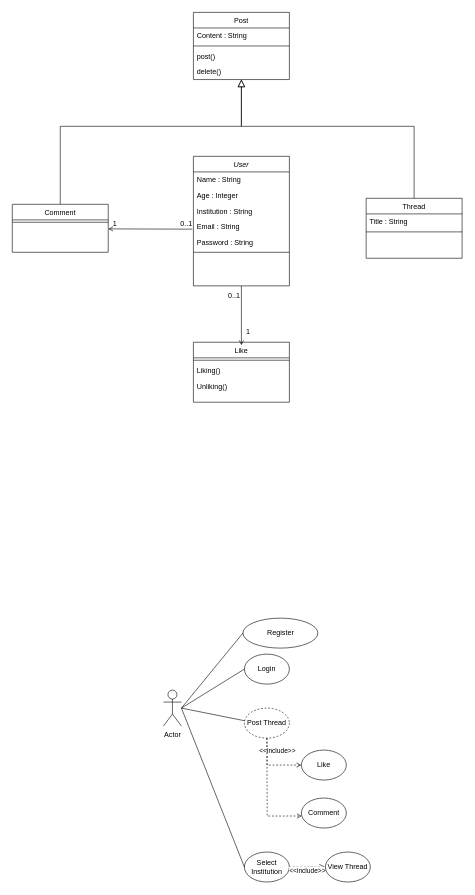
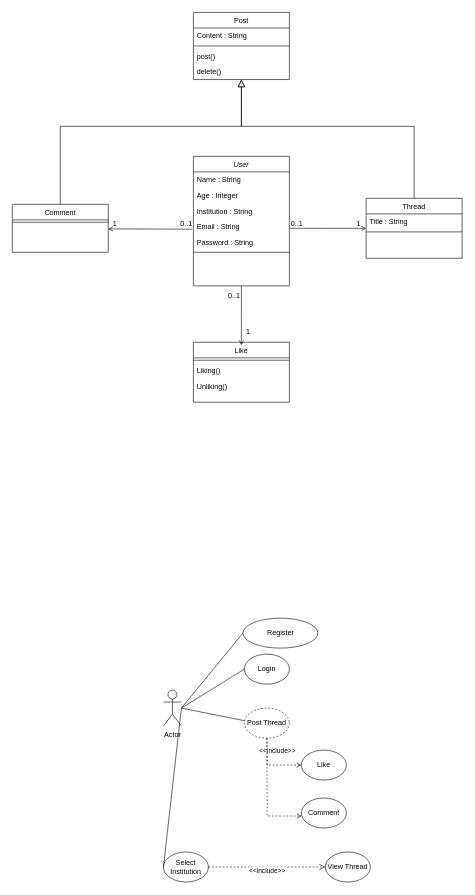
  <mxCell id="0" />
  <mxCell id="1" parent="0" />
  <mxCell id="2" value="User" style="swimlane;fontStyle=2;align=center;verticalAlign=top;childLayout=stackLayout;horizontal=1;startSize=26;horizontalStack=0;resizeParent=1;resizeLast=0;collapsible=1;marginBottom=0;rounded=0;shadow=0;strokeWidth=1;" parent="1" vertex="1"><mxGeometry x="322" y="260" width="160" height="216" as="geometry"><mxRectangle x="230" y="140" width="160" height="26" as="alternateBounds" /></mxGeometry></mxCell>
  <mxCell id="3" value="Name : String" style="text;align=left;verticalAlign=top;spacingLeft=4;spacingRight=4;overflow=hidden;rotatable=0;points=[[0,0.5],[1,0.5]];portConstraint=eastwest;" parent="2" vertex="1"><mxGeometry y="26" width="160" height="26" as="geometry" /></mxCell>
  <mxCell id="4" value="Age : Integer" style="text;align=left;verticalAlign=top;spacingLeft=4;spacingRight=4;overflow=hidden;rotatable=0;points=[[0,0.5],[1,0.5]];portConstraint=eastwest;rounded=0;shadow=0;html=0;" parent="2" vertex="1"><mxGeometry y="52" width="160" height="26" as="geometry" /></mxCell>
  <mxCell id="5" value="Institution : String" style="text;align=left;verticalAlign=top;spacingLeft=4;spacingRight=4;overflow=hidden;rotatable=0;points=[[0,0.5],[1,0.5]];portConstraint=eastwest;rounded=0;shadow=0;html=0;" parent="2" vertex="1"><mxGeometry y="78" width="160" height="26" as="geometry" /></mxCell>
  <mxCell id="6" value="Email : String" style="text;align=left;verticalAlign=top;spacingLeft=4;spacingRight=4;overflow=hidden;rotatable=0;points=[[0,0.5],[1,0.5]];portConstraint=eastwest;rounded=0;shadow=0;html=0;" parent="2" vertex="1"><mxGeometry y="104" width="160" height="26" as="geometry" /></mxCell>
  <mxCell id="7" value="Password : String" style="text;align=left;verticalAlign=top;spacingLeft=4;spacingRight=4;overflow=hidden;rotatable=0;points=[[0,0.5],[1,0.5]];portConstraint=eastwest;rounded=0;shadow=0;html=0;" parent="2" vertex="1"><mxGeometry y="130" width="160" height="26" as="geometry" /></mxCell>
  <mxCell id="8" value="" style="line;html=1;strokeWidth=1;align=left;verticalAlign=middle;spacingTop=-1;spacingLeft=3;spacingRight=3;rotatable=0;labelPosition=right;points=[];portConstraint=eastwest;" parent="2" vertex="1"><mxGeometry y="156" width="160" height="8" as="geometry" /></mxCell>
  <mxCell id="9" value="" style="endArrow=block;endSize=10;endFill=0;shadow=0;strokeWidth=1;rounded=0;edgeStyle=elbowEdgeStyle;elbow=vertical;exitX=0.5;exitY=0;exitDx=0;exitDy=0;entryX=0.5;entryY=1;entryDx=0;entryDy=0;" parent="1" source="18" target="37" edge="1"><mxGeometry width="160" relative="1" as="geometry"><mxPoint x="302" y="393" as="sourcePoint" /><mxPoint x="302" y="393" as="targetPoint" /><Array as="points"><mxPoint x="362" y="210" /><mxPoint x="302" y="240" /></Array></mxGeometry></mxCell>
  <mxCell id="10" value="" style="endArrow=block;endSize=10;endFill=0;shadow=0;strokeWidth=1;rounded=0;edgeStyle=elbowEdgeStyle;elbow=vertical;exitX=0.5;exitY=0;exitDx=0;exitDy=0;entryX=0.5;entryY=1;entryDx=0;entryDy=0;" parent="1" source="11" target="37" edge="1"><mxGeometry width="160" relative="1" as="geometry"><mxPoint x="312" y="563" as="sourcePoint" /><mxPoint x="412" y="461" as="targetPoint" /><Array as="points"><mxPoint x="482" y="210" /><mxPoint x="562" y="240" /></Array></mxGeometry></mxCell>
  <mxCell id="11" value="Thread" style="swimlane;fontStyle=0;align=center;verticalAlign=top;childLayout=stackLayout;horizontal=1;startSize=26;horizontalStack=0;resizeParent=1;resizeLast=0;collapsible=1;marginBottom=0;rounded=0;shadow=0;strokeWidth=1;" parent="1" vertex="1"><mxGeometry x="610" y="330" width="160" height="100" as="geometry"><mxRectangle x="550" y="140" width="160" height="26" as="alternateBounds" /></mxGeometry></mxCell>
  <mxCell id="12" value="Title : String" style="text;align=left;verticalAlign=top;spacingLeft=4;spacingRight=4;overflow=hidden;rotatable=0;points=[[0,0.5],[1,0.5]];portConstraint=eastwest;" parent="11" vertex="1"><mxGeometry y="26" width="160" height="26" as="geometry" /></mxCell>
  <mxCell id="13" value="" style="line;html=1;strokeWidth=1;align=left;verticalAlign=middle;spacingTop=-1;spacingLeft=3;spacingRight=3;rotatable=0;labelPosition=right;points=[];portConstraint=eastwest;" parent="11" vertex="1"><mxGeometry y="52" width="160" height="8" as="geometry" /></mxCell>
+ <mxCell id="14" value="" style="endArrow=open;shadow=0;strokeWidth=1;rounded=0;endFill=1;edgeStyle=elbowEdgeStyle;elbow=vertical;" parent="1" source="2" target="11" edge="1"><mxGeometry x="0.5" y="41" relative="1" as="geometry"><mxPoint x="482" y="382" as="sourcePoint" /><mxPoint x="642" y="382" as="targetPoint" /><mxPoint x="-40" y="32" as="offset" /></mxGeometry></mxCell>
+ <mxCell id="15" value="0..1" style="resizable=0;align=left;verticalAlign=bottom;labelBackgroundColor=none;fontSize=12;" parent="14" connectable="0" vertex="1"><mxGeometry x="-1" relative="1" as="geometry"><mxPoint x="1" y="1" as="offset" /></mxGeometry></mxCell>
+ <mxCell id="16" value="1" style="resizable=0;align=right;verticalAlign=bottom;labelBackgroundColor=none;fontSize=12;" parent="14" connectable="0" vertex="1"><mxGeometry x="1" relative="1" as="geometry"><mxPoint x="-8" y="1" as="offset" /></mxGeometry></mxCell>
  <mxCell id="17" value="Actor" style="shape=umlActor;verticalLabelPosition=bottom;verticalAlign=top;html=1;outlineConnect=0;" parent="1" vertex="1"><mxGeometry x="272" y="1150" width="30" height="60" as="geometry" /></mxCell>
  <mxCell id="18" value="Comment" style="swimlane;fontStyle=0;align=center;verticalAlign=top;childLayout=stackLayout;horizontal=1;startSize=26;horizontalStack=0;resizeParent=1;resizeLast=0;collapsible=1;marginBottom=0;rounded=0;shadow=0;strokeWidth=1;" parent="1" vertex="1"><mxGeometry x="20" y="340" width="160" height="80" as="geometry"><mxRectangle x="550" y="140" width="160" height="26" as="alternateBounds" /></mxGeometry></mxCell>
  <mxCell id="19" value="" style="line;html=1;strokeWidth=1;align=left;verticalAlign=middle;spacingTop=-1;spacingLeft=3;spacingRight=3;rotatable=0;labelPosition=right;points=[];portConstraint=eastwest;" parent="18" vertex="1"><mxGeometry y="26" width="160" height="8" as="geometry" /></mxCell>
  <mxCell id="20" value="" style="endArrow=open;shadow=0;strokeWidth=1;rounded=0;endFill=1;edgeStyle=elbowEdgeStyle;elbow=vertical;exitX=-0.011;exitY=0.671;exitDx=0;exitDy=0;exitPerimeter=0;" parent="1" source="6" target="18" edge="1"><mxGeometry x="0.5" y="41" relative="1" as="geometry"><mxPoint x="-108" y="379.875" as="sourcePoint" /><mxPoint x="52" y="382" as="targetPoint" /><mxPoint x="-40" y="32" as="offset" /></mxGeometry></mxCell>
  <mxCell id="21" value="0..1" style="resizable=0;align=left;verticalAlign=bottom;labelBackgroundColor=none;fontSize=12;" parent="20" connectable="0" vertex="1"><mxGeometry x="-1" relative="1" as="geometry"><mxPoint x="-22" as="offset" /></mxGeometry></mxCell>
  <mxCell id="22" value="1" style="resizable=0;align=right;verticalAlign=bottom;labelBackgroundColor=none;fontSize=12;" parent="20" connectable="0" vertex="1"><mxGeometry x="1" relative="1" as="geometry"><mxPoint x="16" as="offset" /></mxGeometry></mxCell>
  <mxCell id="23" value="Like" style="swimlane;fontStyle=0;align=center;verticalAlign=top;childLayout=stackLayout;horizontal=1;startSize=26;horizontalStack=0;resizeParent=1;resizeLast=0;collapsible=1;marginBottom=0;rounded=0;shadow=0;strokeWidth=1;" parent="1" vertex="1"><mxGeometry x="322" y="570" width="160" height="100" as="geometry"><mxRectangle x="550" y="140" width="160" height="26" as="alternateBounds" /></mxGeometry></mxCell>
  <mxCell id="24" value="" style="line;html=1;strokeWidth=1;align=left;verticalAlign=middle;spacingTop=-1;spacingLeft=3;spacingRight=3;rotatable=0;labelPosition=right;points=[];portConstraint=eastwest;" parent="23" vertex="1"><mxGeometry y="26" width="160" height="8" as="geometry" /></mxCell>
  <mxCell id="25" value="Liking()" style="text;align=left;verticalAlign=top;spacingLeft=4;spacingRight=4;overflow=hidden;rotatable=0;points=[[0,0.5],[1,0.5]];portConstraint=eastwest;" parent="23" vertex="1"><mxGeometry y="34" width="160" height="26" as="geometry" /></mxCell>
  <mxCell id="26" value="Unliking()" style="text;align=left;verticalAlign=top;spacingLeft=4;spacingRight=4;overflow=hidden;rotatable=0;points=[[0,0.5],[1,0.5]];portConstraint=eastwest;" parent="23" vertex="1"><mxGeometry y="60" width="160" height="26" as="geometry" /></mxCell>
  <mxCell id="27" value="" style="endArrow=open;shadow=0;strokeWidth=1;rounded=0;endFill=1;edgeStyle=elbowEdgeStyle;elbow=vertical;exitX=0.5;exitY=1;exitDx=0;exitDy=0;entryX=0.5;entryY=0.05;entryDx=0;entryDy=0;entryPerimeter=0;" parent="1" source="2" target="23" edge="1"><mxGeometry x="0.5" y="41" relative="1" as="geometry"><mxPoint x="402" y="470" as="sourcePoint" /><mxPoint x="402" y="670" as="targetPoint" /><mxPoint x="-40" y="32" as="offset" /></mxGeometry></mxCell>
  <mxCell id="28" value="0..1" style="resizable=0;align=left;verticalAlign=bottom;labelBackgroundColor=none;fontSize=12;" parent="27" connectable="0" vertex="1"><mxGeometry x="-1" relative="1" as="geometry"><mxPoint x="-24" y="24" as="offset" /></mxGeometry></mxCell>
  <mxCell id="29" value="1" style="resizable=0;align=right;verticalAlign=bottom;labelBackgroundColor=none;fontSize=12;" parent="27" connectable="0" vertex="1"><mxGeometry x="1" relative="1" as="geometry"><mxPoint x="16" y="-15" as="offset" /></mxGeometry></mxCell>
  <mxCell id="30" value="Register" style="ellipse;whiteSpace=wrap;html=1;" parent="1" vertex="1"><mxGeometry x="404.5" y="1030" width="125" height="50" as="geometry" /></mxCell>
  <mxCell id="31" value="Login" style="ellipse;whiteSpace=wrap;html=1;" parent="1" vertex="1"><mxGeometry x="407" y="1090" width="75" height="50" as="geometry" /></mxCell>
  <mxCell id="32" value="" style="endArrow=none;html=1;rounded=0;entryX=0;entryY=0.5;entryDx=0;entryDy=0;" parent="1" target="31" edge="1"><mxGeometry width="50" height="50" relative="1" as="geometry"><mxPoint x="302" y="1180" as="sourcePoint" /><mxPoint x="582" y="1070" as="targetPoint" /></mxGeometry></mxCell>
  <mxCell id="33" value="" style="endArrow=none;html=1;rounded=0;entryX=0;entryY=0.5;entryDx=0;entryDy=0;" parent="1" target="30" edge="1"><mxGeometry width="50" height="50" relative="1" as="geometry"><mxPoint x="302" y="1180" as="sourcePoint" /><mxPoint x="582" y="1070" as="targetPoint" /></mxGeometry></mxCell>
  <mxCell id="34" value="Post Thread" style="ellipse;whiteSpace=wrap;html=1;dashed=1;" parent="1" vertex="1"><mxGeometry x="407" y="1180" width="75" height="50" as="geometry" /></mxCell>
  <mxCell id="35" value="" style="endArrow=none;html=1;rounded=0;entryX=0.01;entryY=0.424;entryDx=0;entryDy=0;entryPerimeter=0;" parent="1" target="34" edge="1"><mxGeometry width="50" height="50" relative="1" as="geometry"><mxPoint x="302" y="1180" as="sourcePoint" /><mxPoint x="417" y="1145" as="targetPoint" /></mxGeometry></mxCell>
  <mxCell id="36" value="Like" style="ellipse;whiteSpace=wrap;html=1;" parent="1" vertex="1"><mxGeometry x="502" y="1250" width="75" height="50" as="geometry" /></mxCell>
  <mxCell id="37" value="Post" style="swimlane;fontStyle=0;align=center;verticalAlign=top;childLayout=stackLayout;horizontal=1;startSize=26;horizontalStack=0;resizeParent=1;resizeLast=0;collapsible=1;marginBottom=0;rounded=0;shadow=0;strokeWidth=1;" vertex="1" parent="1"><mxGeometry x="322" y="20" width="160" height="112" as="geometry"><mxRectangle x="550" y="140" width="160" height="26" as="alternateBounds" /></mxGeometry></mxCell>
  <mxCell id="38" value="Content : String" style="text;align=left;verticalAlign=top;spacingLeft=4;spacingRight=4;overflow=hidden;rotatable=0;points=[[0,0.5],[1,0.5]];portConstraint=eastwest;" vertex="1" parent="37"><mxGeometry y="26" width="160" height="26" as="geometry" /></mxCell>
  <mxCell id="39" value="" style="line;html=1;strokeWidth=1;align=left;verticalAlign=middle;spacingTop=-1;spacingLeft=3;spacingRight=3;rotatable=0;labelPosition=right;points=[];portConstraint=eastwest;" vertex="1" parent="37"><mxGeometry y="52" width="160" height="8" as="geometry" /></mxCell>
  <mxCell id="40" value="post()" style="text;align=left;verticalAlign=top;spacingLeft=4;spacingRight=4;overflow=hidden;rotatable=0;points=[[0,0.5],[1,0.5]];portConstraint=eastwest;" vertex="1" parent="37"><mxGeometry y="60" width="160" height="26" as="geometry" /></mxCell>
  <mxCell id="41" value="delete()" style="text;align=left;verticalAlign=top;spacingLeft=4;spacingRight=4;overflow=hidden;rotatable=0;points=[[0,0.5],[1,0.5]];portConstraint=eastwest;" vertex="1" parent="37"><mxGeometry y="86" width="160" height="26" as="geometry" /></mxCell>
  <mxCell id="42" value="Comment" style="ellipse;whiteSpace=wrap;html=1;" vertex="1" parent="1"><mxGeometry x="502" y="1330" width="75" height="50" as="geometry" /></mxCell>
- <mxCell id="43" value="Select Institution" style="ellipse;whiteSpace=wrap;html=1;" vertex="1" parent="1"><mxGeometry x="407" y="1420" width="75" height="50" as="geometry" /></mxCell>
+ <mxCell id="43" value="Select Institution" style="ellipse;whiteSpace=wrap;html=1;" vertex="1" parent="1"><mxGeometry x="272" y="1420" width="75" height="50" as="geometry" /></mxCell>
  <mxCell id="44" value="" style="endArrow=none;html=1;rounded=0;entryX=0;entryY=0.5;entryDx=0;entryDy=0;" edge="1" parent="1" target="43"><mxGeometry width="50" height="50" relative="1" as="geometry"><mxPoint x="302" y="1180" as="sourcePoint" /><mxPoint x="417.75" y="1211.2" as="targetPoint" /></mxGeometry></mxCell>
  <mxCell id="45" value="&amp;lt;&amp;lt;include&amp;gt;&amp;gt;" style="html=1;verticalAlign=bottom;endArrow=open;dashed=1;rounded=0;exitX=0.5;exitY=1;exitDx=0;exitDy=0;entryX=0;entryY=0.5;entryDx=0;entryDy=0;" edge="1" parent="1" source="34" target="36"><mxGeometry x="0.216" y="15" relative="1" as="geometry"><mxPoint x="512" y="1270" as="sourcePoint" /><mxPoint x="432" y="1270" as="targetPoint" /><Array as="points"><mxPoint x="445" y="1275" /></Array><mxPoint as="offset" /></mxGeometry></mxCell>
  <mxCell id="46" value="" style="html=1;verticalAlign=bottom;endArrow=open;dashed=1;rounded=0;entryX=0.01;entryY=0.599;entryDx=0;entryDy=0;exitX=0.5;exitY=1;exitDx=0;exitDy=0;entryPerimeter=0;" edge="1" parent="1" source="34" target="42"><mxGeometry x="0.216" y="15" relative="1" as="geometry"><mxPoint x="442" y="1230" as="sourcePoint" /><mxPoint x="512" y="1285" as="targetPoint" /><Array as="points"><mxPoint x="445" y="1360" /></Array><mxPoint as="offset" /></mxGeometry></mxCell>
  <mxCell id="47" value="&amp;lt;&amp;lt;include&amp;gt;&amp;gt;" style="html=1;verticalAlign=bottom;endArrow=open;dashed=1;endSize=8;rounded=0;exitX=1;exitY=0.5;exitDx=0;exitDy=0;" edge="1" parent="1" source="43"><mxGeometry y="-15" relative="1" as="geometry"><mxPoint x="462" y="1310" as="sourcePoint" /><mxPoint x="542" y="1445" as="targetPoint" /><mxPoint as="offset" /></mxGeometry></mxCell>
  <mxCell id="48" value="View Thread" style="ellipse;whiteSpace=wrap;html=1;" vertex="1" parent="1"><mxGeometry x="542" y="1420" width="75" height="50" as="geometry" /></mxCell>
